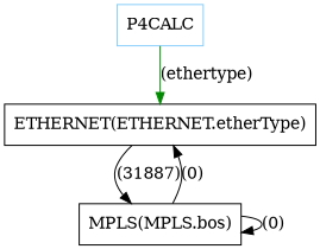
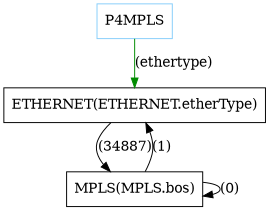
  digraph {
    node [shape=rectangle]
    edge [shape=rectangle]
    n1 [label="ETHERNET(ETHERNET.etherType)"]
    n2 [label="MPLS(MPLS.bos)"]
-   n3 [color=lightskyblue label=P4CALC]
-   n1 -> n2 [label="(31887)"]
-   n2 -> n1 [label="(0)"]
+   n3 [color=lightskyblue label=P4MPLS]
+   n1 -> n2 [label="(34887)"]
+   n2 -> n1 [label="(1)"]
    n2 -> n2 [label="(0)"]
    n3 -> n1 [color=green4 label="(ethertype)"]
  }
